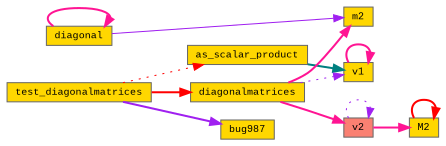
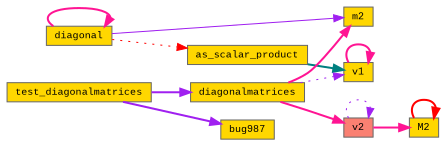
  digraph {
    fontname="Liberation Mono"
    rankdir=LR
    node [color=grey40 fillcolor=gold fontname="Liberation Mono" fontsize=10 shape=box style=filled]
    edge [color=purple fontname="Liberation Mono" fontsize=10 labelfontname=Helvetica labelfontsize=10 style=bold]
    n1 [color=gray40 fontcolor=black height=0.2 label=test_diagonalmatrices width=0.4]
    n2 [height=0.2 label=as_scalar_product width=0.4]
    n3 [height=0.2 label=bug987 width=0.4]
    n4 [height=0.2 label=diagonalmatrices width=0.4]
    n5 [height=0.2 label=v1 width=0.4]
    n6 [height=0.2 label=m2 width=0.4]
    n7 [fillcolor=salmon height=0.2 label=v2 width=0.4]
    n8 [height=0.2 label=diagonal width=0.4]
    n9 [height=0.2 label=M2 width=0.4]
-   n1 -> n2 [color=red style=dotted]
+   n8 -> n2 [color=red style=dotted]
    n1 -> n3
-   n1 -> n4 [color=red]
+   n1 -> n4
    n2 -> n5 [color=teal]
    n4 -> n5 [style=dotted]
    n4 -> n6 [color=deeppink]
    n4 -> n7 [color=deeppink]
    n5 -> n5 [color=deeppink]
    n7 -> n7 [style=dotted]
    n7 -> n9 [color=deeppink]
    n8 -> n6 [style=solid]
    n8 -> n8 [color=deeppink]
    n9 -> n9 [color=red]
  }
